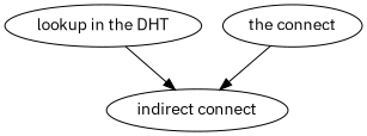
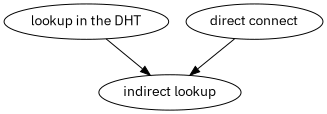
  digraph {
    fontname="IBM Plex Sans"
    node [fontname="IBM Plex Sans"]
    edge [fontname="IBM Plex Sans"]
    n1 [label="lookup in the DHT"]
-   n2 [label="indirect connect"]
-   n3 [label="the connect"]
+   n2 [label="indirect lookup"]
+   n3 [label="direct connect"]
    n1 -> n2
    n3 -> n2
  }
